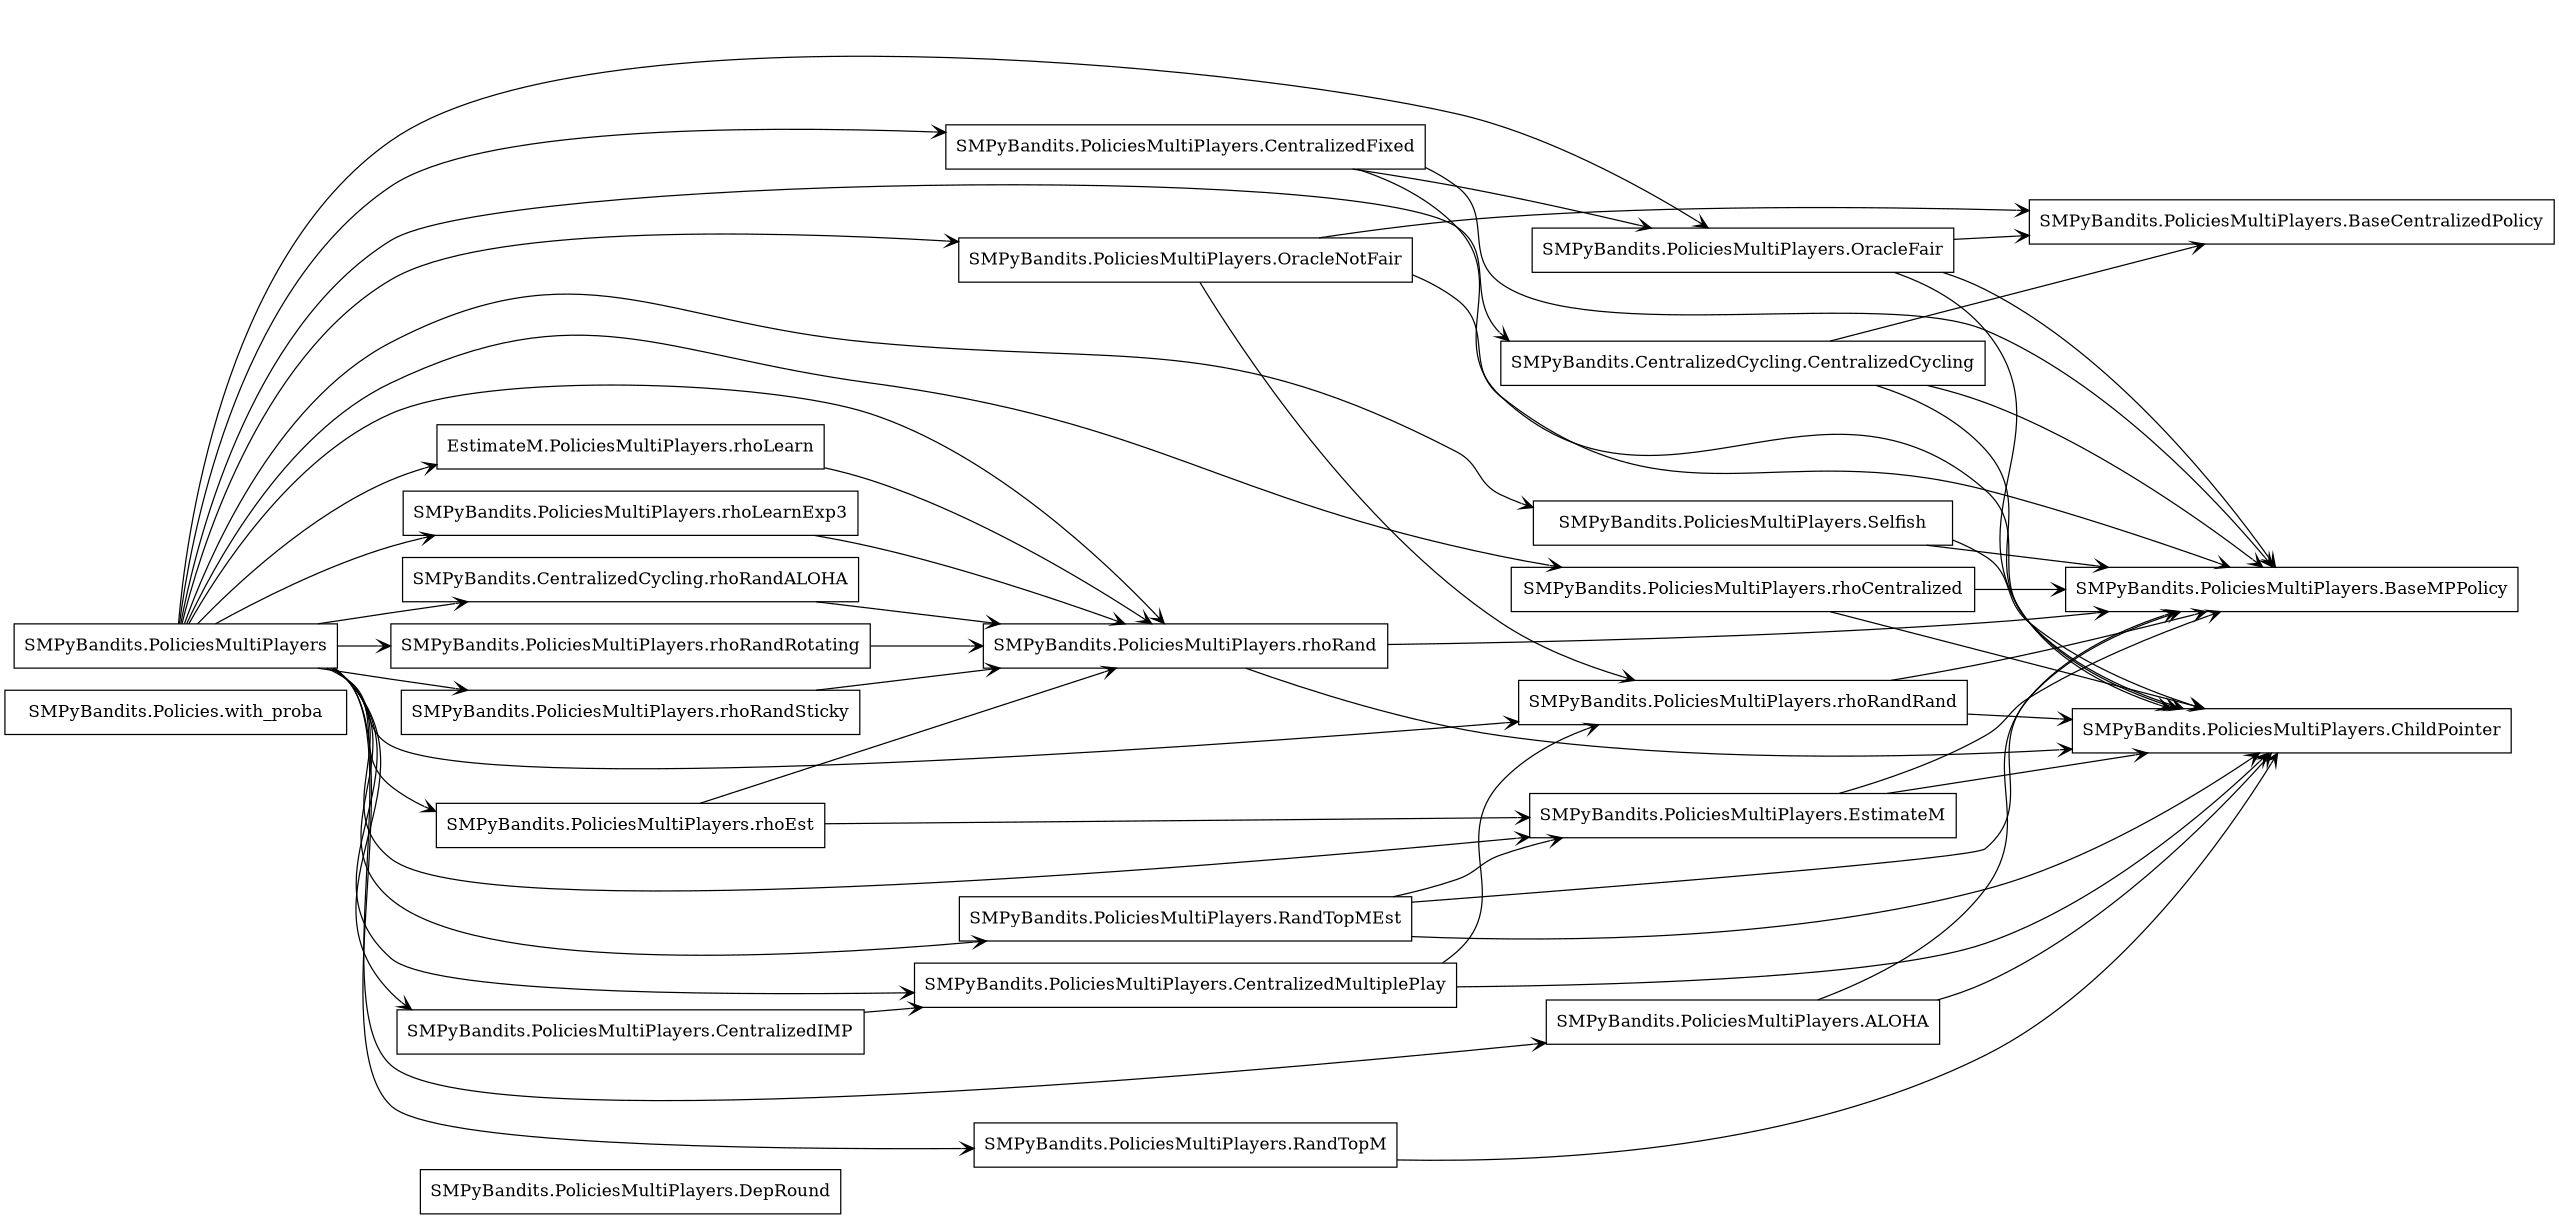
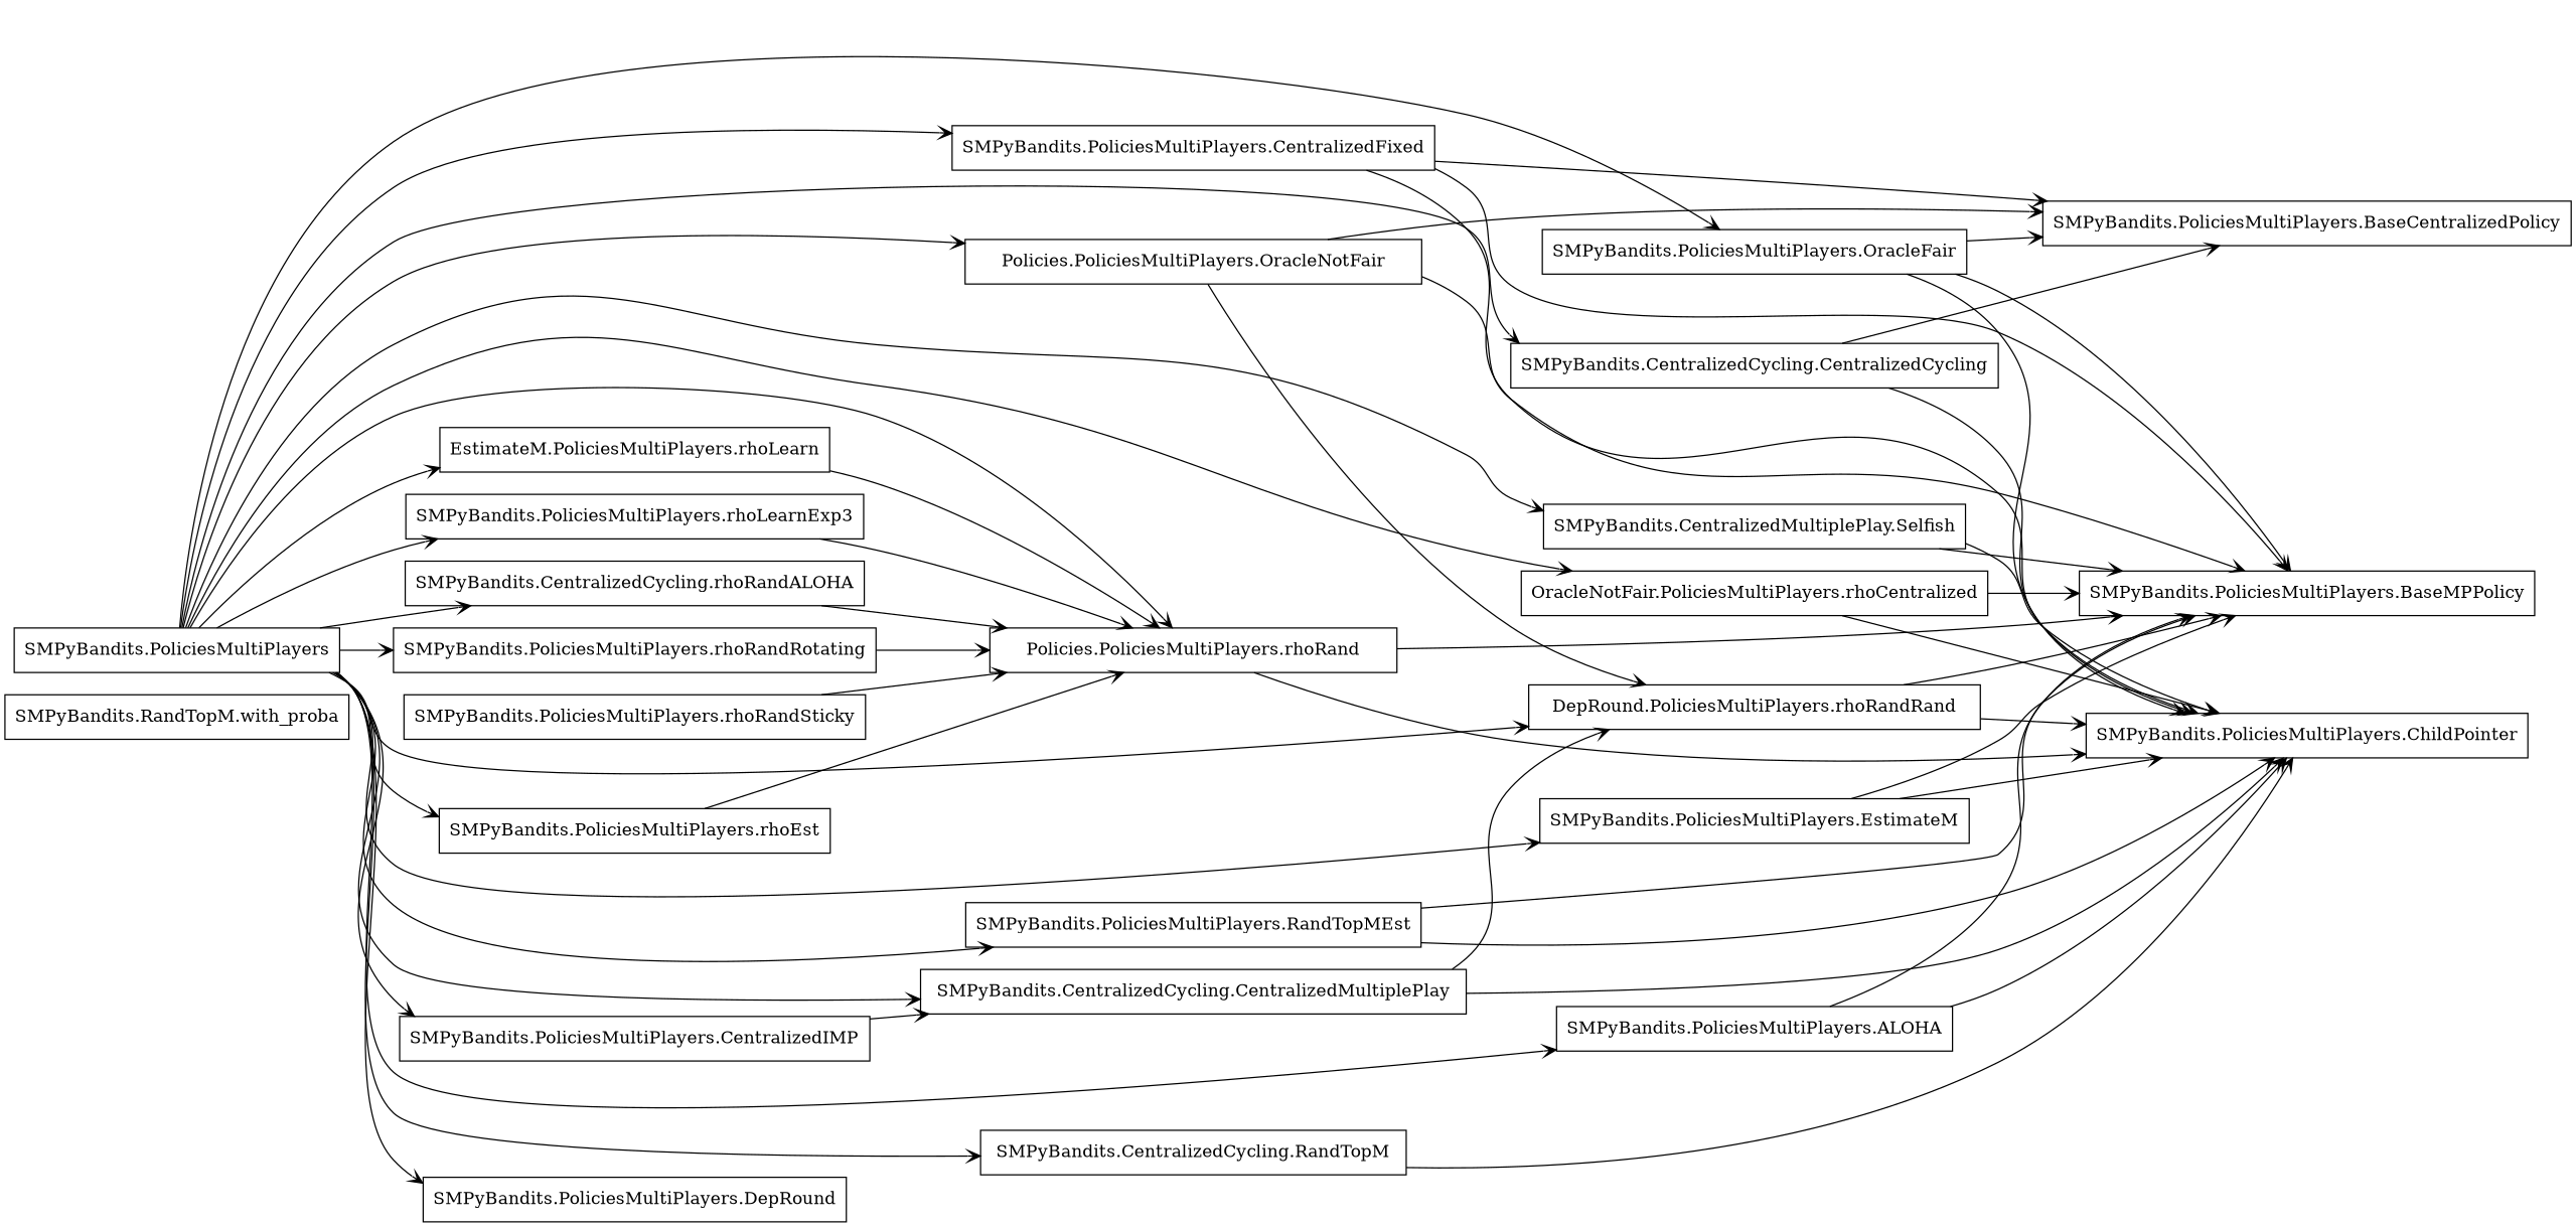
  digraph {
    fontname="DejaVu Serif"
    rankdir=LR
    node [fontname="DejaVu Serif" shape=box]
    edge [arrowhead=open arrowtail=none fontname="DejaVu Serif"]
-   n1 [label="SMPyBandits.Policies.with_proba"]
+   n1 [label="SMPyBandits.RandTopM.with_proba"]
    n2 [label="SMPyBandits.PoliciesMultiPlayers"]
    n3 [label="SMPyBandits.PoliciesMultiPlayers.ALOHA"]
    n4 [label="SMPyBandits.CentralizedCycling.CentralizedCycling"]
    n5 [label="SMPyBandits.PoliciesMultiPlayers.CentralizedFixed"]
    n6 [label="SMPyBandits.PoliciesMultiPlayers.CentralizedIMP"]
-   n7 [label="SMPyBandits.PoliciesMultiPlayers.CentralizedMultiplePlay"]
+   n7 [label="SMPyBandits.CentralizedCycling.CentralizedMultiplePlay"]
    n8 [label="SMPyBandits.PoliciesMultiPlayers.EstimateM"]
    n9 [label="SMPyBandits.PoliciesMultiPlayers.OracleFair"]
-   n10 [label="SMPyBandits.PoliciesMultiPlayers.OracleNotFair"]
-   n11 [label="SMPyBandits.PoliciesMultiPlayers.RandTopM"]
+   n10 [label="Policies.PoliciesMultiPlayers.OracleNotFair"]
+   n11 [label="SMPyBandits.CentralizedCycling.RandTopM"]
    n12 [label="SMPyBandits.PoliciesMultiPlayers.RandTopMEst"]
-   n13 [label="SMPyBandits.PoliciesMultiPlayers.Selfish"]
-   n14 [label="SMPyBandits.PoliciesMultiPlayers.rhoCentralized"]
+   n13 [label="SMPyBandits.CentralizedMultiplePlay.Selfish"]
+   n14 [label="OracleNotFair.PoliciesMultiPlayers.rhoCentralized"]
    n15 [label="SMPyBandits.PoliciesMultiPlayers.rhoEst"]
    n16 [label="EstimateM.PoliciesMultiPlayers.rhoLearn"]
    n17 [label="SMPyBandits.PoliciesMultiPlayers.rhoLearnExp3"]
-   n18 [label="SMPyBandits.PoliciesMultiPlayers.rhoRand"]
+   n18 [label="Policies.PoliciesMultiPlayers.rhoRand"]
    n19 [label="SMPyBandits.CentralizedCycling.rhoRandALOHA"]
-   n20 [label="SMPyBandits.PoliciesMultiPlayers.rhoRandRand"]
+   n20 [label="DepRound.PoliciesMultiPlayers.rhoRandRand"]
    n21 [label="SMPyBandits.PoliciesMultiPlayers.rhoRandRotating"]
    n22 [label="SMPyBandits.PoliciesMultiPlayers.rhoRandSticky"]
    n23 [label="SMPyBandits.PoliciesMultiPlayers.BaseMPPolicy"]
    n24 [label="SMPyBandits.PoliciesMultiPlayers.ChildPointer"]
    n25 [label="SMPyBandits.PoliciesMultiPlayers.BaseCentralizedPolicy"]
    n26 [label="SMPyBandits.PoliciesMultiPlayers.DepRound"]
    n2 -> n3
    n2 -> n4
    n2 -> n5
    n2 -> n6
    n2 -> n7
    n2 -> n8
    n2 -> n9
    n2 -> n10
    n2 -> n11
    n2 -> n12
    n2 -> n13
    n2 -> n14
    n2 -> n15
    n2 -> n16
    n2 -> n17
    n2 -> n18
    n2 -> n19
    n2 -> n20
    n2 -> n21
-   n2 -> n22
+   n2 -> n26
    n3 -> n23
    n3 -> n24
-   n4 -> n23
    n4 -> n24
    n4 -> n25
    n5 -> n23
    n5 -> n24
-   n5 -> n9
+   n5 -> n25
    n6 -> n7
    n7 -> n20
    n7 -> n24
    n8 -> n23
    n8 -> n24
    n9 -> n23
    n9 -> n24
    n9 -> n25
    n10 -> n20
    n10 -> n23
    n10 -> n25
    n11 -> n24
-   n12 -> n8
    n12 -> n23
    n12 -> n24
    n13 -> n23
    n13 -> n24
    n14 -> n23
    n14 -> n24
-   n15 -> n8
    n15 -> n18
    n16 -> n18
    n17 -> n18
    n18 -> n23
    n18 -> n24
    n19 -> n18
    n20 -> n23
    n20 -> n24
    n21 -> n18
    n22 -> n18
  }
